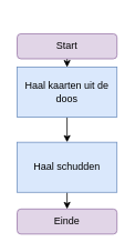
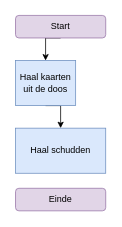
  <mxCell id="0" />
  <mxCell id="1" parent="0" />
  <mxCell id="2" style="edgeStyle=orthogonalEdgeStyle;rounded=0;orthogonalLoop=1;jettySize=auto;html=1;exitX=0.5;exitY=1;exitDx=0;exitDy=0;entryX=0.5;entryY=0;entryDx=0;entryDy=0;" edge="1" parent="1" source="3" target="6"><mxGeometry relative="1" as="geometry" /></mxCell>
- <mxCell id="3" value="Start" style="rounded=1;whiteSpace=wrap;html=1;fillColor=#e1d5e7;strokeColor=#9673a6;" vertex="1" parent="1"><mxGeometry x="20" y="40" width="120" height="30" as="geometry" /></mxCell>
+ <mxCell id="3" value="Start" style="rounded=1;whiteSpace=wrap;html=1;fillColor=#e1d5e7;strokeColor=#9673a6;" vertex="1" parent="1"><mxGeometry x="20" y="20" width="120" height="30" as="geometry" /></mxCell>
  <mxCell id="4" value="Einde" style="whiteSpace=wrap;html=1;fillColor=#e1d5e7;strokeColor=#9673a6;rounded=1;" vertex="1" parent="1"><mxGeometry x="20" y="250" width="120" height="30" as="geometry" /></mxCell>
  <mxCell id="5" style="edgeStyle=orthogonalEdgeStyle;rounded=0;orthogonalLoop=1;jettySize=auto;html=1;exitX=0.5;exitY=1;exitDx=0;exitDy=0;entryX=0.5;entryY=0;entryDx=0;entryDy=0;" edge="1" parent="1" source="6" target="8"><mxGeometry relative="1" as="geometry" /></mxCell>
- <mxCell id="6" value="Haal kaarten uit de doos" style="rounded=0;whiteSpace=wrap;html=1;fillColor=#dae8fc;strokeColor=#6c8ebf;" vertex="1" parent="1"><mxGeometry x="20" y="80" width="120" height="60" as="geometry" /></mxCell>
- <mxCell id="7" style="edgeStyle=orthogonalEdgeStyle;rounded=0;orthogonalLoop=1;jettySize=auto;html=1;exitX=0.5;exitY=1;exitDx=0;exitDy=0;entryX=0.5;entryY=0;entryDx=0;entryDy=0;" edge="1" parent="1" source="8" target="4"><mxGeometry relative="1" as="geometry" /></mxCell>
+ <mxCell id="6" value="Haal kaarten uit de doos" style="rounded=0;whiteSpace=wrap;html=1;fillColor=#dae8fc;strokeColor=#6c8ebf;" vertex="1" parent="1"><mxGeometry x="20" y="80" width="80" height="60" as="geometry" /></mxCell>
  <mxCell id="8" value="Haal schudden" style="rounded=0;whiteSpace=wrap;html=1;fillColor=#dae8fc;strokeColor=#6c8ebf;" vertex="1" parent="1"><mxGeometry x="20" y="170" width="120" height="60" as="geometry" /></mxCell>
